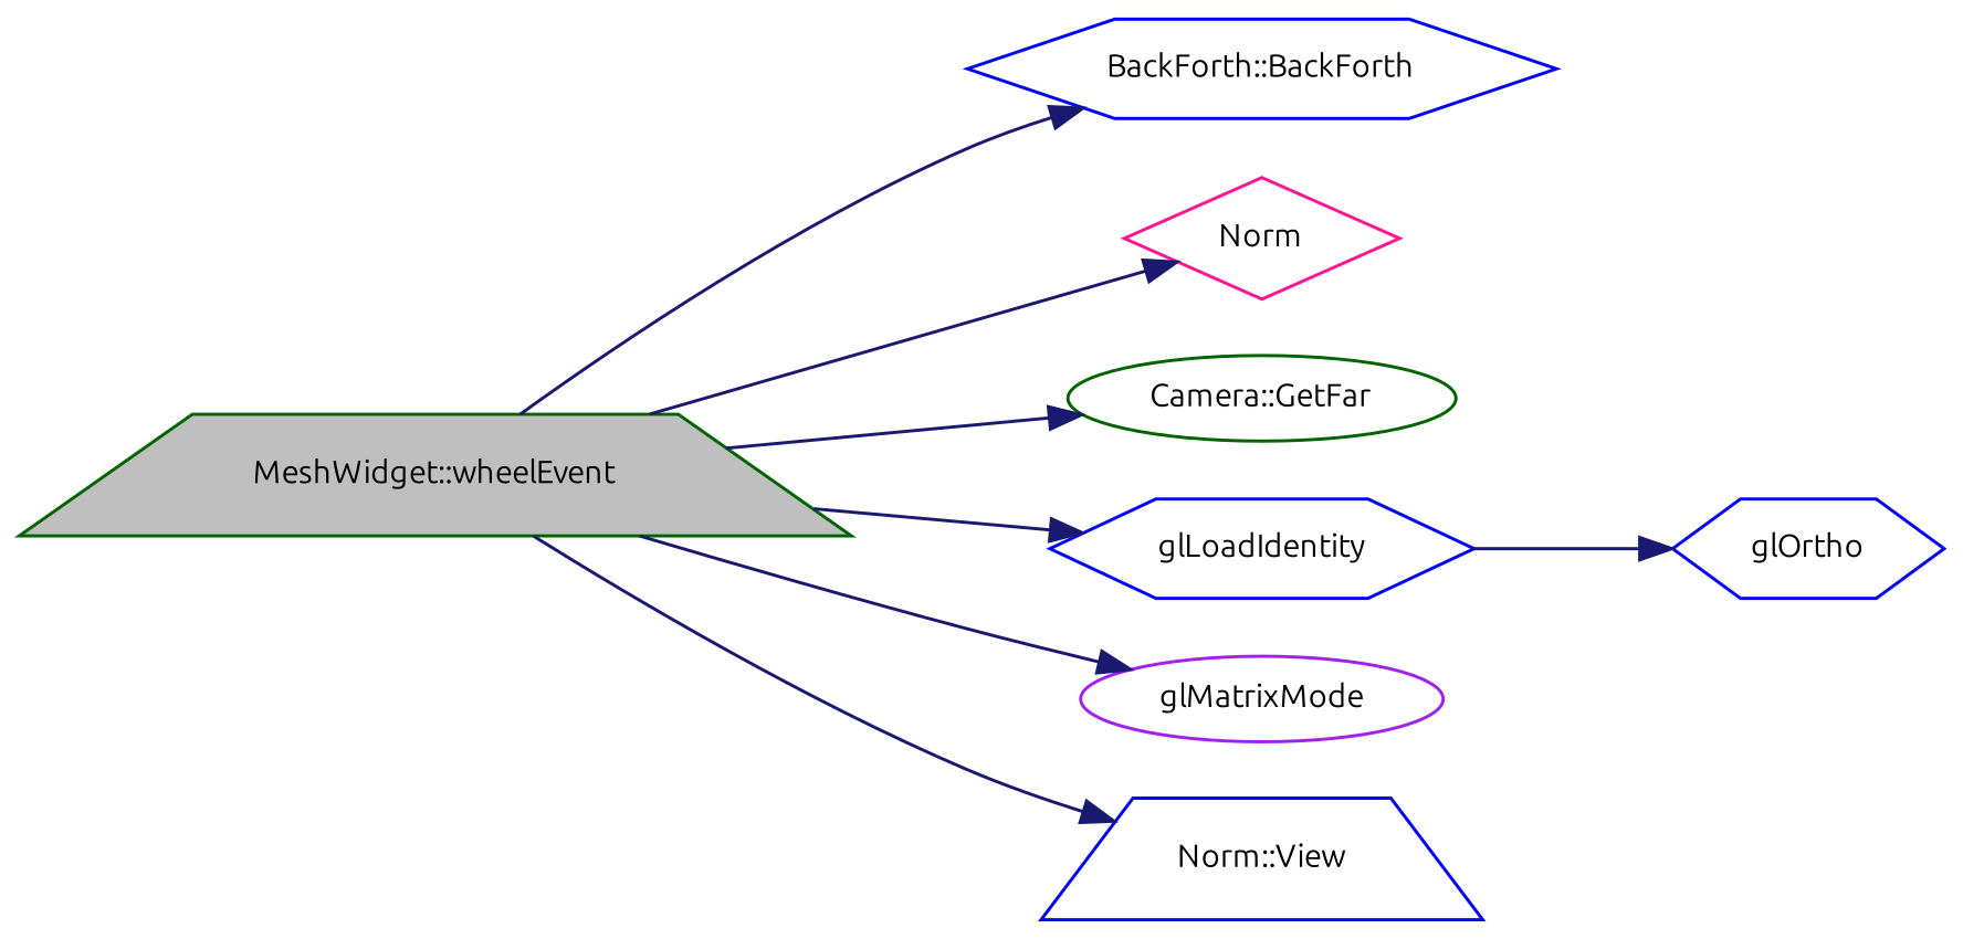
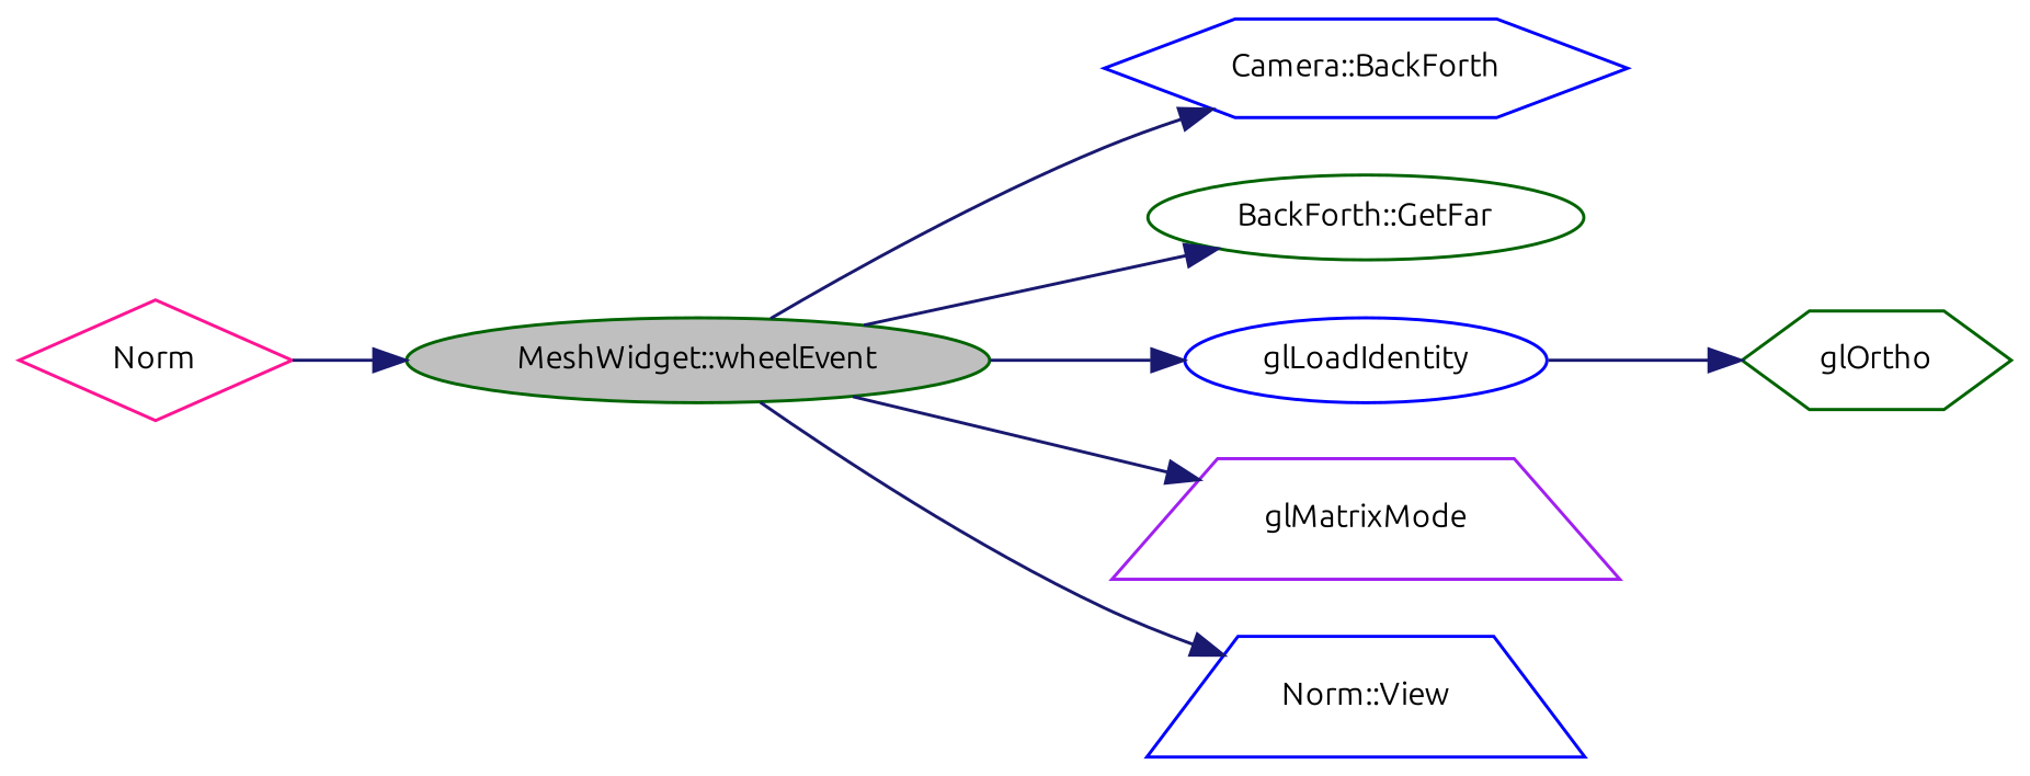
  digraph {
    fontname=Ubuntu
    rankdir=LR
    node [color=blue fillcolor=white fontname=Ubuntu fontsize=10 shape=ellipse style=filled]
    edge [color=midnightblue fontname=Ubuntu fontsize=10 labelfontname=Helvetica labelfontsize=10 style=solid]
-   n1 [color=darkgreen fillcolor=grey75 fontcolor=black height=0.2 label="MeshWidget::wheelEvent" shape=trapezium width=0.4]
-   n2 [height=0.2 label="BackForth::BackForth" shape=hexagon width=0.4]
+   n1 [color=darkgreen fillcolor=grey75 fontcolor=black height=0.2 label="MeshWidget::wheelEvent" width=0.4]
+   n2 [height=0.2 label="Camera::BackForth" shape=hexagon width=0.4]
    n3 [color=deeppink height=0.2 label=Norm shape=diamond width=0.4]
-   n4 [color=darkgreen height=0.2 label="Camera::GetFar" width=0.4]
-   n5 [height=0.2 label=glLoadIdentity shape=hexagon width=0.4]
-   n6 [color=purple height=0.2 label=glMatrixMode width=0.4]
+   n4 [color=darkgreen height=0.2 label="BackForth::GetFar" width=0.4]
+   n5 [height=0.2 label=glLoadIdentity width=0.4]
+   n6 [color=purple height=0.2 label=glMatrixMode shape=trapezium width=0.4]
    n7 [height=0.2 label="Norm::View" shape=trapezium width=0.4]
-   n8 [height=0.2 label=glOrtho shape=hexagon width=0.4]
+   n8 [color=darkgreen height=0.2 label=glOrtho shape=hexagon width=0.4]
    n1 -> n2
-   n1 -> n3
+   n3 -> n1
    n1 -> n4
    n1 -> n5
    n1 -> n6
    n1 -> n7
    n5 -> n8
  }
